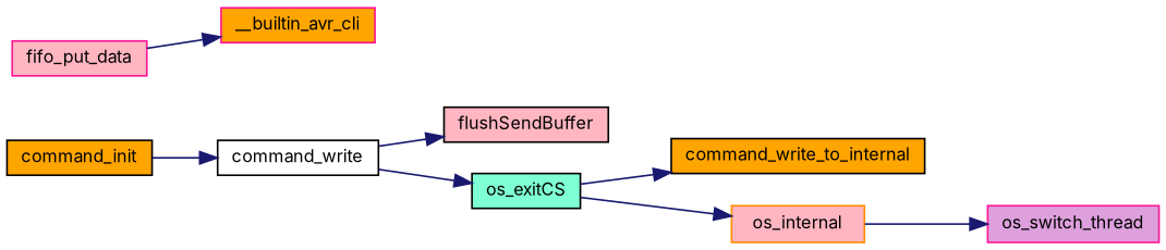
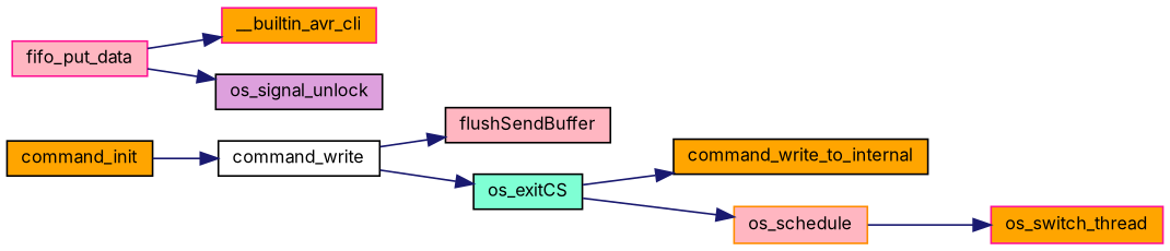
  digraph {
    fontname=Inter
    rankdir=LR
    node [color=black fillcolor=orange fontname=Inter fontsize=10 shape=record style=filled]
    edge [color=midnightblue fontname=Inter fontsize=10 labelfontname=Helvetica labelfontsize=10 style=solid]
    n1 [fontcolor=black height=0.2 label=command_init width=0.4]
    n2 [fillcolor=white height=0.2 label=command_write width=0.4]
    n3 [fillcolor=lightpink height=0.2 label=flushSendBuffer width=0.4]
    n4 [fillcolor=aquamarine height=0.2 label=os_exitCS width=0.4]
    n5 [height=0.2 label=command_write_to_internal width=0.4]
-   n6 [color=darkorange fillcolor=lightpink height=0.2 label=os_internal width=0.4]
-   n7 [color=deeppink fillcolor=plum height=0.2 label=os_switch_thread width=0.4]
+   n6 [color=darkorange fillcolor=lightpink height=0.2 label=os_schedule width=0.4]
+   n7 [color=deeppink height=0.2 label=os_switch_thread width=0.4]
    n8 [color=deeppink fillcolor=lightpink height=0.2 label=fifo_put_data width=0.4]
    n9 [color=deeppink height=0.2 label=__builtin_avr_cli width=0.4]
+   n10 [fillcolor=plum height=0.2 label=os_signal_unlock width=0.4]
    n1 -> n2
    n2 -> n3
    n2 -> n4
    n4 -> n5
    n4 -> n6
    n6 -> n7
    n8 -> n9
+   n8 -> n10
  }
